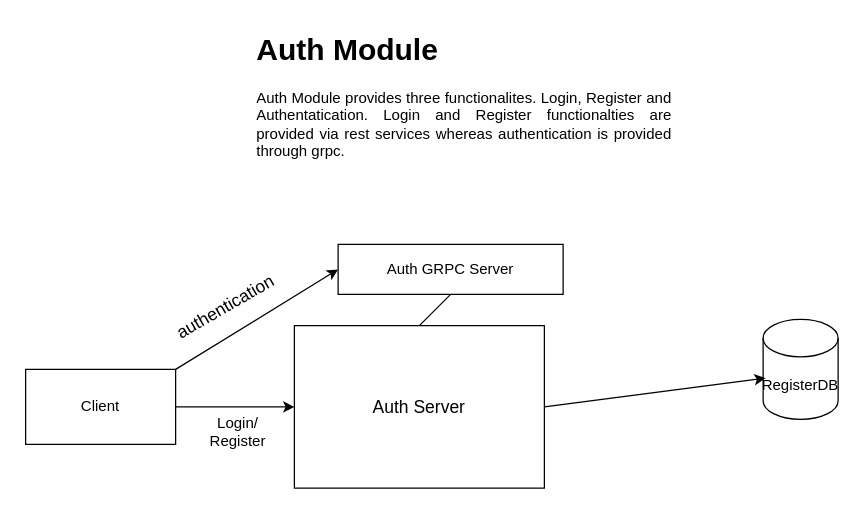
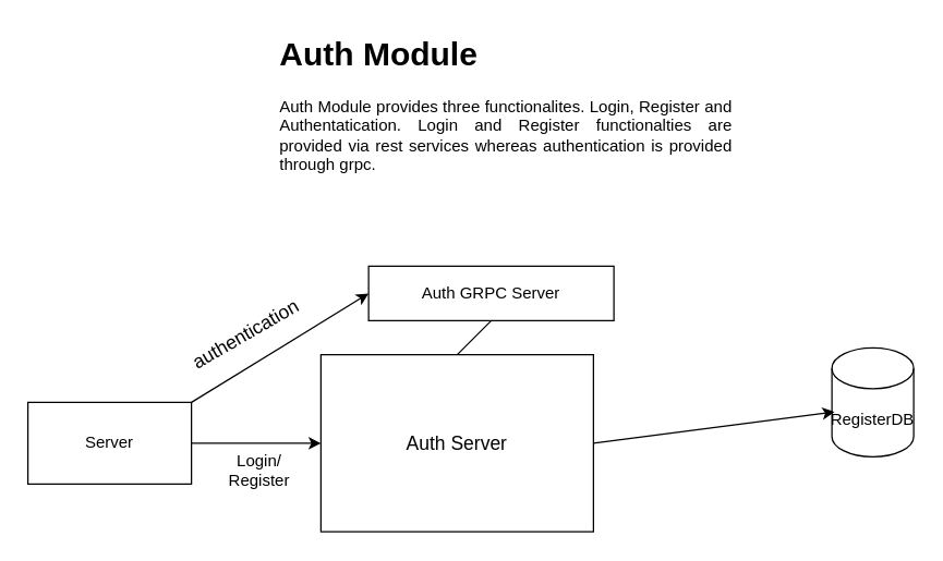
  <mxCell id="0" />
  <mxCell id="1" parent="0" />
  <mxCell id="2" value="RegisterDB" style="shape=cylinder3;whiteSpace=wrap;html=1;boundedLbl=1;backgroundOutline=1;size=15;" vertex="1" parent="1"><mxGeometry x="610" y="255" width="60" height="80" as="geometry" /></mxCell>
  <mxCell id="3" style="edgeStyle=none;html=1;exitX=1;exitY=0.5;exitDx=0;exitDy=0;entryX=0.033;entryY=0.588;entryDx=0;entryDy=0;entryPerimeter=0;" edge="1" parent="1" source="4" target="2"><mxGeometry relative="1" as="geometry" /></mxCell>
  <mxCell id="4" value="&lt;font style=&quot;font-size: 14px&quot;&gt;Auth Server&lt;/font&gt;" style="rounded=0;whiteSpace=wrap;html=1;" vertex="1" parent="1"><mxGeometry x="235" y="260" width="200" height="130" as="geometry" /></mxCell>
  <mxCell id="5" style="edgeStyle=none;html=1;exitX=1;exitY=0.5;exitDx=0;exitDy=0;entryX=0;entryY=0.5;entryDx=0;entryDy=0;" edge="1" parent="1" source="7" target="4"><mxGeometry relative="1" as="geometry" /></mxCell>
  <mxCell id="6" style="edgeStyle=none;html=1;exitX=1;exitY=0;exitDx=0;exitDy=0;entryX=0;entryY=0.5;entryDx=0;entryDy=0;" edge="1" parent="1" source="7" target="9"><mxGeometry relative="1" as="geometry" /></mxCell>
- <mxCell id="7" value="Client" style="rounded=0;whiteSpace=wrap;html=1;" vertex="1" parent="1"><mxGeometry x="20" y="295" width="120" height="60" as="geometry" /></mxCell>
+ <mxCell id="7" value="Server" style="rounded=0;whiteSpace=wrap;html=1;" vertex="1" parent="1"><mxGeometry x="20" y="295" width="120" height="60" as="geometry" /></mxCell>
  <mxCell id="8" value="&lt;h1 style=&quot;text-align: justify&quot;&gt;Auth Module&lt;/h1&gt;&lt;div style=&quot;text-align: justify&quot;&gt;Auth Module provides three functionalites. Login, Register and Authentatication. Login and Register functionalties are provided via rest services whereas authentication is provided through grpc.&lt;/div&gt;" style="text;html=1;strokeColor=none;fillColor=none;spacing=5;spacingTop=-20;whiteSpace=wrap;overflow=hidden;rounded=0;" vertex="1" parent="1"><mxGeometry x="200" y="20" width="340" height="130" as="geometry" /></mxCell>
  <mxCell id="9" value="Auth GRPC Server" style="rounded=0;whiteSpace=wrap;html=1;" vertex="1" parent="1"><mxGeometry x="270" y="195" width="180" height="40" as="geometry" /></mxCell>
  <mxCell id="10" value="" style="endArrow=none;html=1;fontSize=14;entryX=0.5;entryY=1;entryDx=0;entryDy=0;exitX=0.5;exitY=0;exitDx=0;exitDy=0;" edge="1" parent="1" source="4" target="9"><mxGeometry width="50" height="50" relative="1" as="geometry"><mxPoint x="400" y="280" as="sourcePoint" /><mxPoint x="450" y="230" as="targetPoint" /></mxGeometry></mxCell>
  <mxCell id="11" value="Login/&lt;br&gt;Register&lt;br&gt;" style="text;html=1;strokeColor=none;fillColor=none;align=center;verticalAlign=middle;whiteSpace=wrap;rounded=0;" vertex="1" parent="1"><mxGeometry x="160" y="330" width="60" height="30" as="geometry" /></mxCell>
  <mxCell id="12" value="&lt;font style=&quot;font-size: 14px&quot;&gt;authentication&lt;/font&gt;" style="text;html=1;strokeColor=none;fillColor=none;align=center;verticalAlign=middle;whiteSpace=wrap;rounded=0;rotation=-30;" vertex="1" parent="1"><mxGeometry x="150" y="230" width="60" height="30" as="geometry" /></mxCell>
